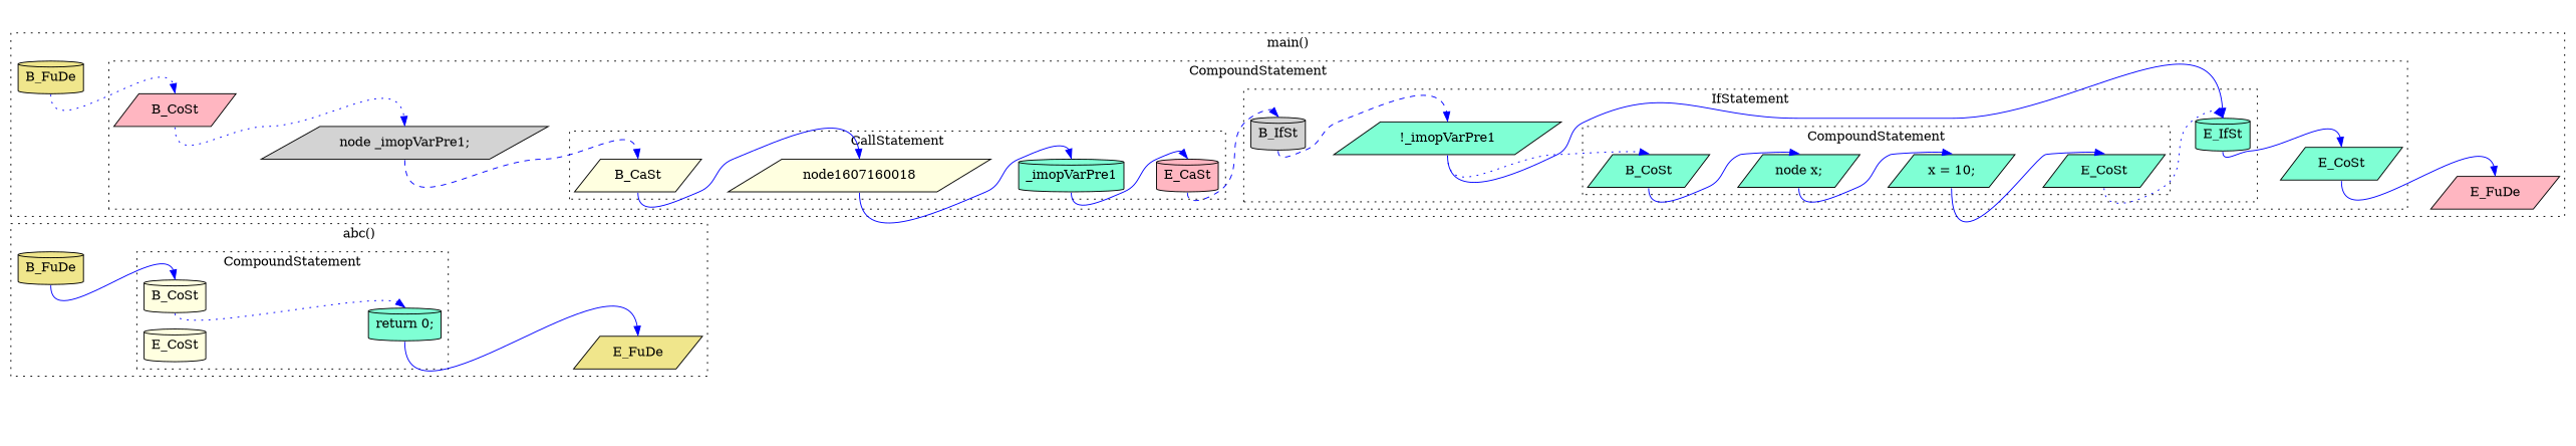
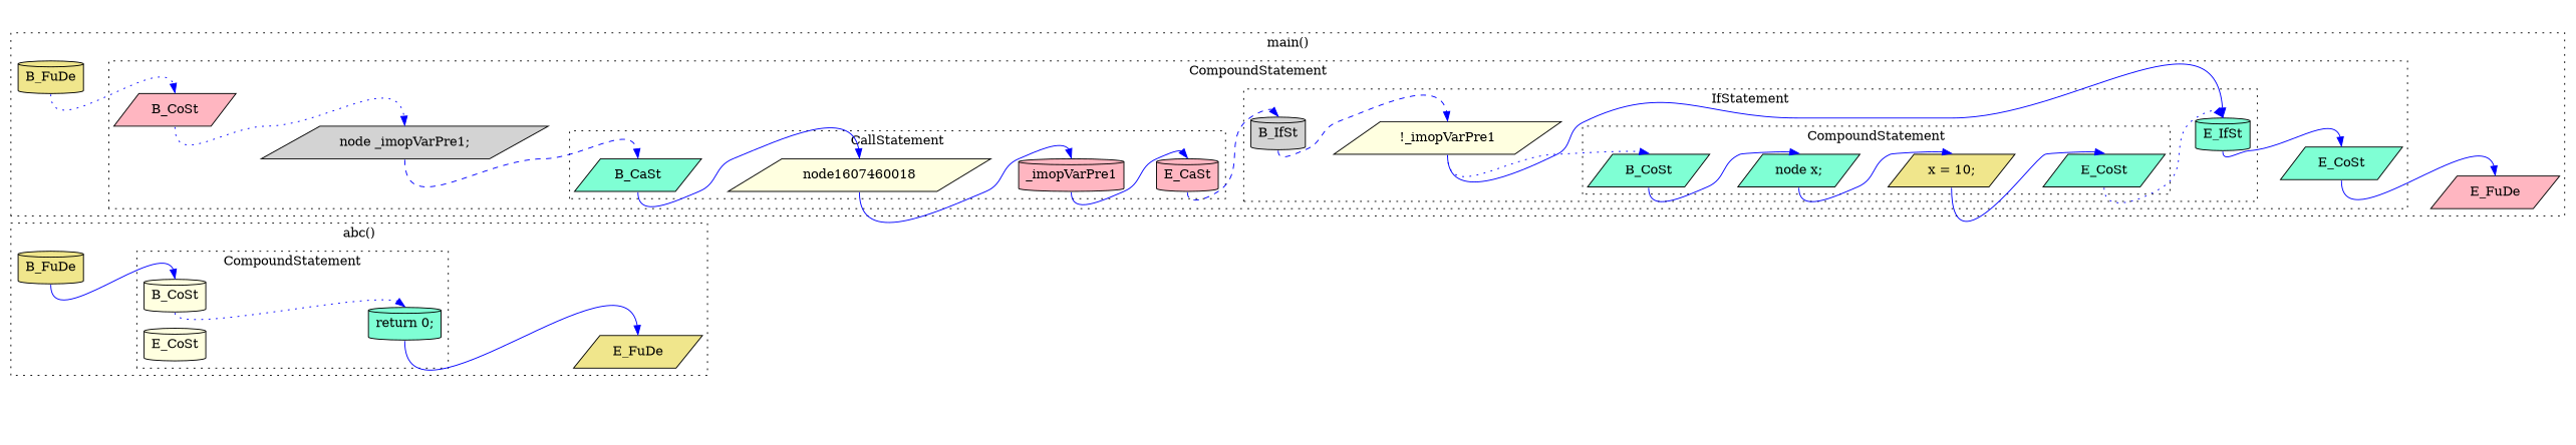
  digraph {
    compound=true
    rankdir=LR
    node [fillcolor=aquamarine shape=parallelogram style=filled]
    edge [color=blue headport=n style=solid tailport=s weight=8]
    n1 [fillcolor=lightyellow label=B_CoSt shape=cylinder]
    n2 [fillcolor=lightyellow label=E_CoSt shape=cylinder]
    n3 [label="return 0;" shape=cylinder]
    n4 [fillcolor=khaki label=B_FuDe shape=cylinder]
    n5 [fillcolor=khaki label=E_FuDe]
-   n6 [fillcolor=lightyellow label=B_CaSt]
+   n6 [label=B_CaSt]
    n7 [fillcolor=lightpink label=E_CaSt shape=cylinder]
-   node1607460018 [fillcolor=lightyellow label=node1607160018]
-   n9 [label=_imopVarPre1 shape=cylinder]
+   node1607460018 [fillcolor=lightyellow]
+   n9 [fillcolor=lightpink label=_imopVarPre1 shape=cylinder]
    n10 [label=B_CoSt]
    n11 [label=E_CoSt]
    n12 [label="node x;"]
-   n13 [label="x = 10;"]
+   n13 [fillcolor=khaki label="x = 10;"]
    n14 [fillcolor=lightgrey label=B_IfSt shape=cylinder]
    n15 [label=E_IfSt shape=cylinder]
-   n16 [label="!_imopVarPre1"]
+   n16 [fillcolor=lightyellow label="!_imopVarPre1"]
    n17 [fillcolor=lightpink label=B_CoSt]
    n18 [label=E_CoSt]
    n19 [fillcolor=lightgrey label="node _imopVarPre1;"]
    n20 [fillcolor=khaki label=B_FuDe shape=cylinder]
    n21 [fillcolor=lightpink label=E_FuDe]
    subgraph cluster_1 {
      label="abc()"
      style=dotted
      n4
      n5
      subgraph cluster_2 {
        label=CompoundStatement
        style=dotted
        n1
        n2
        n3
      }
    }
    subgraph cluster_3 {
      label="main()"
      style=dotted
      n20
      n21
      subgraph cluster_4 {
        label=CompoundStatement
        style=dotted
        n17
        n18
        n19
        subgraph cluster_5 {
          label=CallStatement
          style=dotted
          n6
          n7
          node1607460018
          n9
        }
        subgraph cluster_6 {
          label=IfStatement
          style=dotted
          n14
          n15
          n16
          subgraph cluster_7 {
            label=CompoundStatement
            style=dotted
            n10
            n11
            n12
            n13
          }
        }
      }
    }
    n1 -> n3 [style=dotted]
    n3 -> n5
    n4 -> n1
    n6 -> node1607460018
    n7 -> n14 [style=dashed weight=""]
    node1607460018 -> n9
    n9 -> n7
    n10 -> n12
    n11 -> n15 [style=dotted]
    n12 -> n13
    n13 -> n11
    n14 -> n16 [style=dashed]
    n15 -> n18
    n16 -> n10 [style=dotted]
    n16 -> n15
    n17 -> n19 [style=dotted]
    n18 -> n21
    n19 -> n6 [style=dashed]
    n20 -> n17 [style=dotted]
  }
